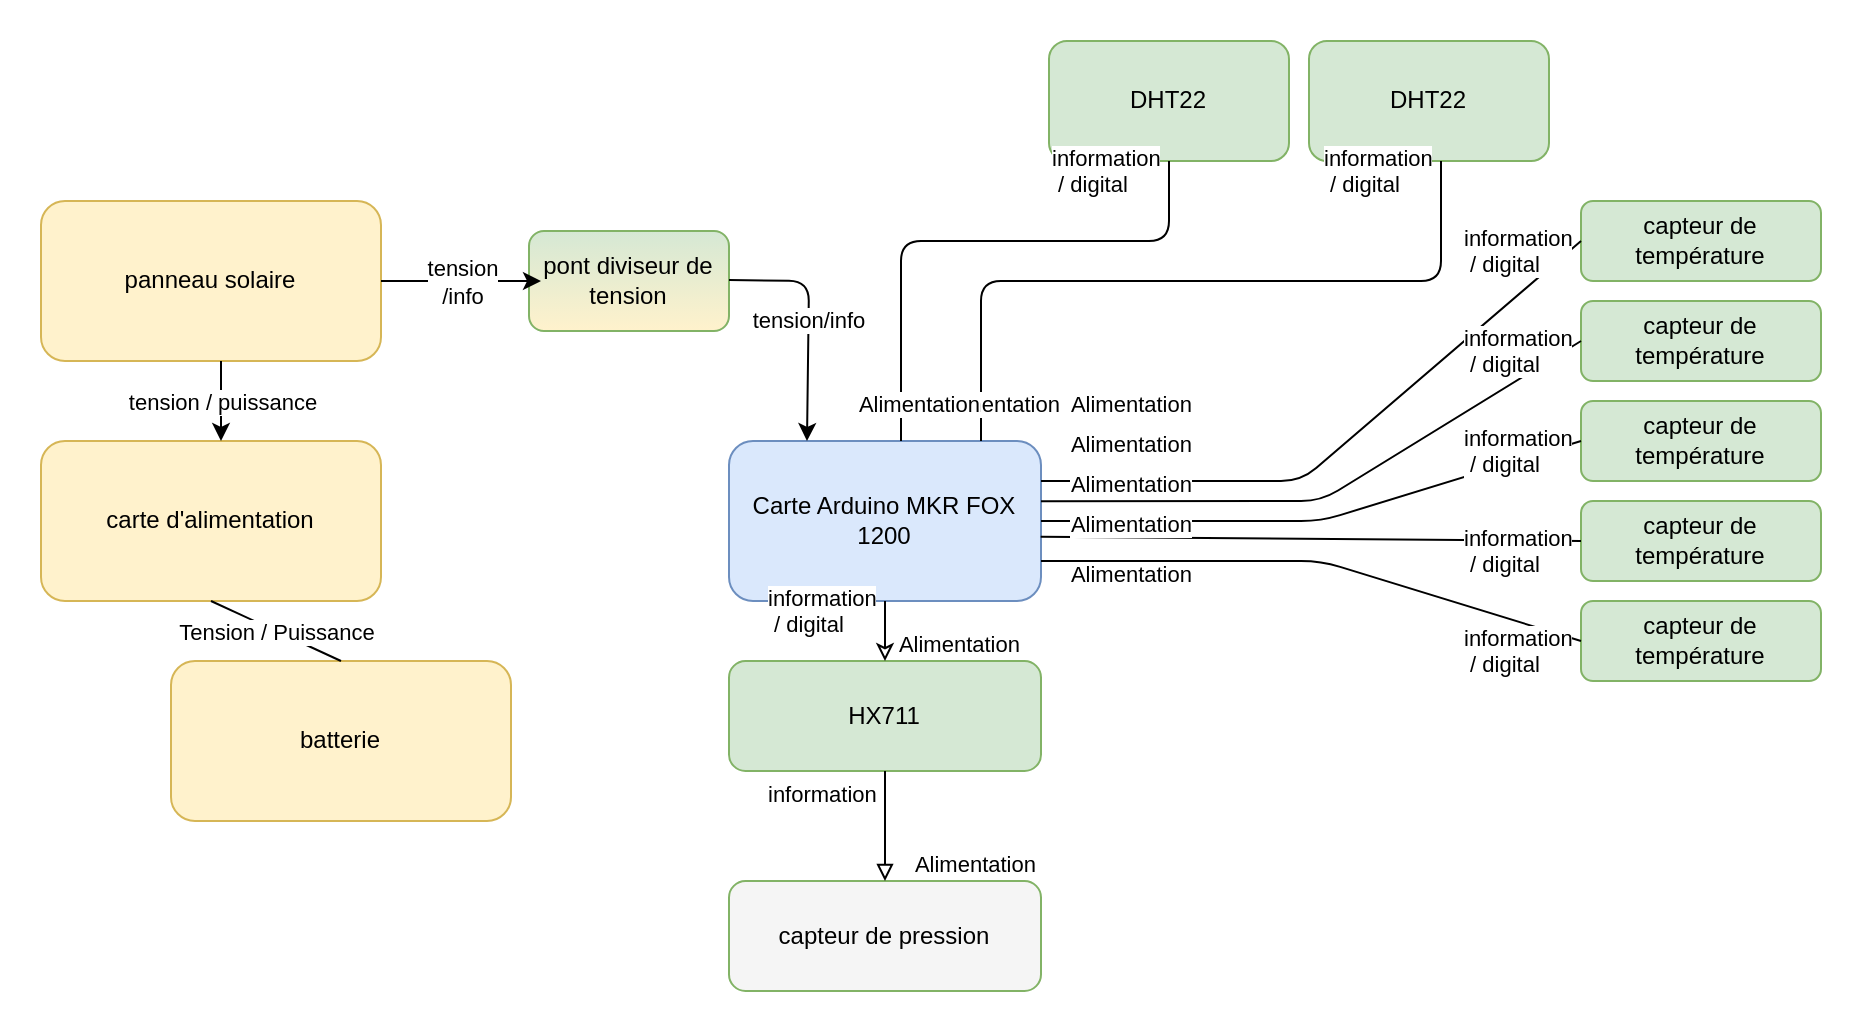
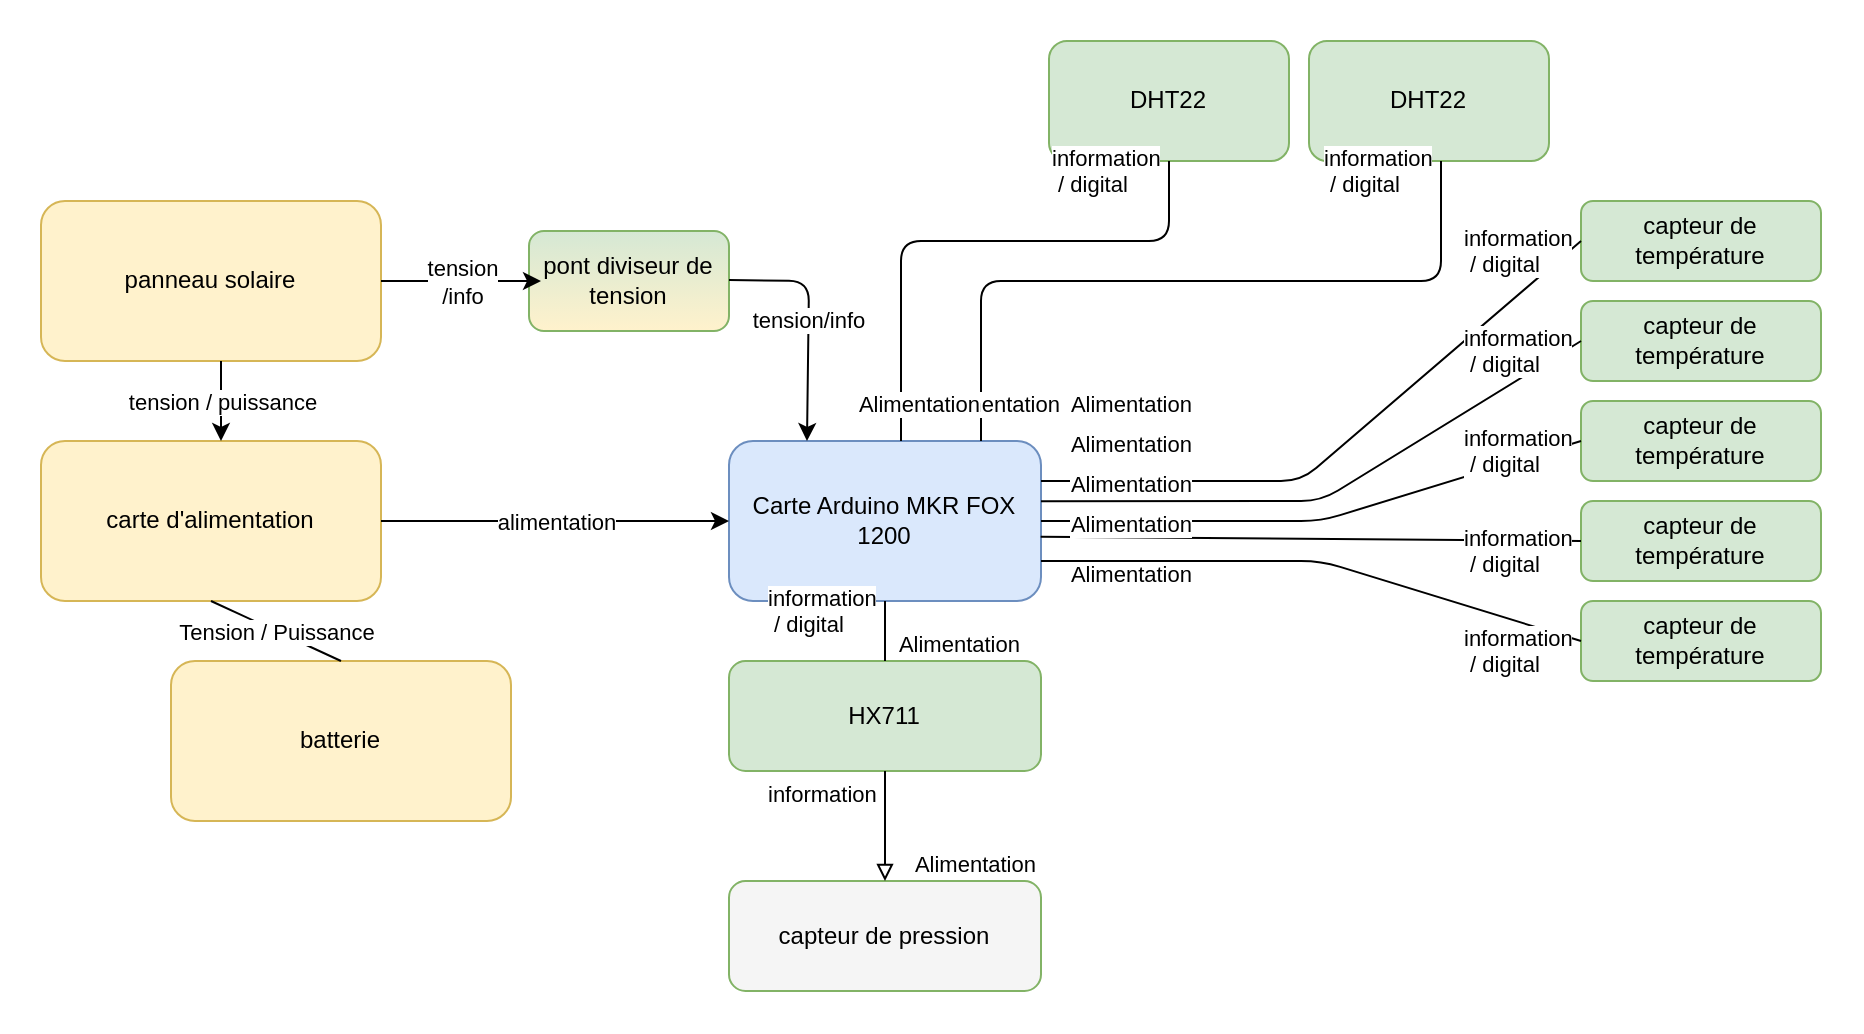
  <mxCell id="0" />
  <mxCell id="1" parent="0" />
  <mxCell id="2" value="&#10;&#10;Carte Arduino MKR FOX 1200 &#10;&#10;" style="rounded=1;whiteSpace=wrap;html=1;fillColor=#dae8fc;strokeColor=#6c8ebf;" vertex="1" parent="1"><mxGeometry x="364" y="220" width="156" height="80" as="geometry" /></mxCell>
  <mxCell id="3" value="panneau solaire" style="rounded=1;whiteSpace=wrap;html=1;fillColor=#fff2cc;strokeColor=#d6b656;" vertex="1" parent="1"><mxGeometry x="20" y="100" width="170" height="80" as="geometry" /></mxCell>
  <mxCell id="4" value="carte d'alimentation" style="rounded=1;whiteSpace=wrap;html=1;fillColor=#fff2cc;strokeColor=#d6b656;" vertex="1" parent="1"><mxGeometry x="20" y="220" width="170" height="80" as="geometry" /></mxCell>
  <mxCell id="5" value="capteur de pression" style="rounded=1;whiteSpace=wrap;html=1;fillColor=#f5f5f5;strokeColor=#82b366;" vertex="1" parent="1"><mxGeometry x="364" y="440" width="156" height="55" as="geometry" /></mxCell>
  <mxCell id="6" value="DHT22" style="rounded=1;whiteSpace=wrap;html=1;fillColor=#d5e8d4;strokeColor=#82b366;" vertex="1" parent="1"><mxGeometry x="524" y="20" width="120" height="60" as="geometry" /></mxCell>
  <mxCell id="7" value="DHT22" style="rounded=1;whiteSpace=wrap;html=1;fillColor=#d5e8d4;strokeColor=#82b366;" vertex="1" parent="1"><mxGeometry x="654" y="20" width="120" height="60" as="geometry" /></mxCell>
  <mxCell id="8" value="batterie" style="rounded=1;whiteSpace=wrap;html=1;fillColor=#fff2cc;strokeColor=#d6b656;" vertex="1" parent="1"><mxGeometry x="85" y="330" width="170" height="80" as="geometry" /></mxCell>
  <mxCell id="9" value="pont diviseur de tension" style="rounded=1;whiteSpace=wrap;html=1;fillColor=#d5e8d4;strokeColor=#82b366;gradientColor=#FFF2CC;" vertex="1" parent="1"><mxGeometry x="264" y="115" width="100" height="50" as="geometry" /></mxCell>
  <mxCell id="10" value="" style="endArrow=classic;html=1;entryX=0.25;entryY=0;entryDx=0;entryDy=0;" edge="1" parent="1" target="2"><mxGeometry relative="1" as="geometry"><mxPoint x="364" y="139.5" as="sourcePoint" /><mxPoint x="464" y="139.5" as="targetPoint" /><Array as="points"><mxPoint x="404" y="140" /></Array></mxGeometry></mxCell>
  <mxCell id="11" value="tension/info" style="edgeLabel;resizable=0;html=1;align=center;verticalAlign=middle;" connectable="0" vertex="1" parent="10"><mxGeometry relative="1" as="geometry" /></mxCell>
  <mxCell id="12" value="" style="endArrow=classic;html=1;exitX=1;exitY=0.5;exitDx=0;exitDy=0;" edge="1" parent="1" source="3"><mxGeometry relative="1" as="geometry"><mxPoint x="310" y="240" as="sourcePoint" /><mxPoint x="270" y="140" as="targetPoint" /></mxGeometry></mxCell>
  <mxCell id="13" value="tension&lt;br&gt;/info" style="edgeLabel;resizable=0;html=1;align=center;verticalAlign=middle;" connectable="0" vertex="1" parent="12"><mxGeometry relative="1" as="geometry" /></mxCell>
  <mxCell id="14" value="" style="endArrow=classic;html=1;" edge="1" parent="1"><mxGeometry relative="1" as="geometry"><mxPoint x="110" y="180" as="sourcePoint" /><mxPoint x="110" y="220" as="targetPoint" /></mxGeometry></mxCell>
  <mxCell id="15" value="tension / puissance" style="edgeLabel;resizable=0;html=1;align=center;verticalAlign=middle;" connectable="0" vertex="1" parent="14"><mxGeometry relative="1" as="geometry" /></mxCell>
  <mxCell id="16" value="" style="endArrow=none;html=1;entryX=0.5;entryY=0;entryDx=0;entryDy=0;exitX=0.5;exitY=1;exitDx=0;exitDy=0;endFill=0;" edge="1" parent="1" source="4" target="8"><mxGeometry relative="1" as="geometry"><mxPoint x="190" y="259.76" as="sourcePoint" /><mxPoint x="290" y="259.76" as="targetPoint" /></mxGeometry></mxCell>
  <mxCell id="17" value="Tension / Puissance" style="edgeLabel;resizable=0;html=1;align=center;verticalAlign=middle;" connectable="0" vertex="1" parent="16"><mxGeometry relative="1" as="geometry" /></mxCell>
+ <mxCell id="18" value="" style="endArrow=classic;html=1;exitX=1;exitY=0.5;exitDx=0;exitDy=0;entryX=0;entryY=0.5;entryDx=0;entryDy=0;" edge="1" parent="1" source="4" target="2"><mxGeometry relative="1" as="geometry"><mxPoint x="200" y="259.76" as="sourcePoint" /><mxPoint x="300" y="259.76" as="targetPoint" /><Array as="points"><mxPoint x="310" y="260" /></Array></mxGeometry></mxCell>
+ <mxCell id="19" value="alimentation" style="edgeLabel;resizable=0;html=1;align=center;verticalAlign=middle;" connectable="0" vertex="1" parent="18"><mxGeometry relative="1" as="geometry" /></mxCell>
  <mxCell id="20" value="capteur de température" style="rounded=1;whiteSpace=wrap;html=1;fillColor=#d5e8d4;strokeColor=#82b366;" vertex="1" parent="1"><mxGeometry x="790" y="100" width="120" height="40" as="geometry" /></mxCell>
  <mxCell id="21" value="capteur de température" style="rounded=1;whiteSpace=wrap;html=1;fillColor=#d5e8d4;strokeColor=#82b366;" vertex="1" parent="1"><mxGeometry x="790" y="150" width="120" height="40" as="geometry" /></mxCell>
  <mxCell id="22" value="capteur de température" style="rounded=1;whiteSpace=wrap;html=1;fillColor=#d5e8d4;strokeColor=#82b366;" vertex="1" parent="1"><mxGeometry x="790" y="200" width="120" height="40" as="geometry" /></mxCell>
  <mxCell id="23" value="capteur de température" style="rounded=1;whiteSpace=wrap;html=1;fillColor=#d5e8d4;strokeColor=#82b366;" vertex="1" parent="1"><mxGeometry x="790" y="250" width="120" height="40" as="geometry" /></mxCell>
  <mxCell id="24" value="capteur de température" style="rounded=1;whiteSpace=wrap;html=1;fillColor=#d5e8d4;strokeColor=#82b366;" vertex="1" parent="1"><mxGeometry x="790" y="300" width="120" height="40" as="geometry" /></mxCell>
  <mxCell id="25" value="" style="endArrow=none;html=1;exitX=0;exitY=0.5;exitDx=0;exitDy=0;entryX=1;entryY=0.25;entryDx=0;entryDy=0;endFill=0;" edge="1" parent="1" source="20" target="2"><mxGeometry relative="1" as="geometry"><mxPoint x="600" y="230" as="sourcePoint" /><mxPoint x="760" y="230" as="targetPoint" /><Array as="points"><mxPoint x="650" y="240" /></Array></mxGeometry></mxCell>
  <mxCell id="26" value="information&lt;br&gt;&amp;nbsp;/ digital" style="edgeLabel;resizable=0;html=1;align=left;verticalAlign=bottom;" connectable="0" vertex="1" parent="25"><mxGeometry x="-1" relative="1" as="geometry"><mxPoint x="-60" y="20" as="offset" /></mxGeometry></mxCell>
  <mxCell id="27" value="&lt;span style=&quot;text-align: left&quot;&gt;Alimentation&lt;/span&gt;" style="edgeLabel;resizable=0;html=1;align=right;verticalAlign=bottom;" connectable="0" vertex="1" parent="25"><mxGeometry x="1" relative="1" as="geometry"><mxPoint x="76" y="-30" as="offset" /></mxGeometry></mxCell>
  <mxCell id="28" value="" style="endArrow=none;html=1;exitX=0;exitY=0.5;exitDx=0;exitDy=0;entryX=1;entryY=0.376;entryDx=0;entryDy=0;endFill=0;entryPerimeter=0;" edge="1" parent="1" source="21" target="2"><mxGeometry relative="1" as="geometry"><mxPoint x="800" y="130" as="sourcePoint" /><mxPoint x="534" y="250" as="targetPoint" /><Array as="points"><mxPoint x="660" y="250" /></Array></mxGeometry></mxCell>
  <mxCell id="29" value="information&lt;br&gt;&amp;nbsp;/ digital" style="edgeLabel;resizable=0;html=1;align=left;verticalAlign=bottom;" connectable="0" vertex="1" parent="28"><mxGeometry x="-1" relative="1" as="geometry"><mxPoint x="-60" y="20" as="offset" /></mxGeometry></mxCell>
  <mxCell id="30" value="&lt;span style=&quot;text-align: left&quot;&gt;Alimentation&lt;/span&gt;" style="edgeLabel;resizable=0;html=1;align=right;verticalAlign=bottom;" connectable="0" vertex="1" parent="28"><mxGeometry x="1" relative="1" as="geometry"><mxPoint x="76" y="-20" as="offset" /></mxGeometry></mxCell>
  <mxCell id="31" value="" style="endArrow=none;html=1;exitX=0;exitY=0.5;exitDx=0;exitDy=0;endFill=0;entryX=1;entryY=0.5;entryDx=0;entryDy=0;" edge="1" parent="1" source="22" target="2"><mxGeometry relative="1" as="geometry"><mxPoint x="800" y="180" as="sourcePoint" /><mxPoint x="530" y="260" as="targetPoint" /><Array as="points"><mxPoint x="660" y="260" /></Array></mxGeometry></mxCell>
  <mxCell id="32" value="information&lt;br&gt;&amp;nbsp;/ digital" style="edgeLabel;resizable=0;html=1;align=left;verticalAlign=bottom;" connectable="0" vertex="1" parent="31"><mxGeometry x="-1" relative="1" as="geometry"><mxPoint x="-60" y="20" as="offset" /></mxGeometry></mxCell>
  <mxCell id="33" value="&lt;span style=&quot;text-align: left&quot;&gt;Alimentation&lt;/span&gt;" style="edgeLabel;resizable=0;html=1;align=right;verticalAlign=bottom;" connectable="0" vertex="1" parent="31"><mxGeometry x="1" relative="1" as="geometry"><mxPoint x="76" y="-10" as="offset" /></mxGeometry></mxCell>
  <mxCell id="34" value="" style="endArrow=none;html=1;exitX=0;exitY=0.5;exitDx=0;exitDy=0;entryX=0.999;entryY=0.598;entryDx=0;entryDy=0;endFill=0;entryPerimeter=0;" edge="1" parent="1" source="23" target="2"><mxGeometry relative="1" as="geometry"><mxPoint x="800" y="230" as="sourcePoint" /><mxPoint x="534" y="270" as="targetPoint" /></mxGeometry></mxCell>
  <mxCell id="35" value="information&lt;br&gt;&amp;nbsp;/ digital" style="edgeLabel;resizable=0;html=1;align=left;verticalAlign=bottom;" connectable="0" vertex="1" parent="34"><mxGeometry x="-1" relative="1" as="geometry"><mxPoint x="-60" y="20" as="offset" /></mxGeometry></mxCell>
  <mxCell id="36" value="&lt;span style=&quot;text-align: left&quot;&gt;Alimentation&lt;/span&gt;" style="edgeLabel;resizable=0;html=1;align=right;verticalAlign=bottom;" connectable="0" vertex="1" parent="34"><mxGeometry x="1" relative="1" as="geometry"><mxPoint x="76" y="2" as="offset" /></mxGeometry></mxCell>
  <mxCell id="37" value="" style="endArrow=none;html=1;exitX=0;exitY=0.5;exitDx=0;exitDy=0;endFill=0;entryX=1;entryY=0.75;entryDx=0;entryDy=0;" edge="1" parent="1" source="24" target="2"><mxGeometry relative="1" as="geometry"><mxPoint x="800" y="280" as="sourcePoint" /><mxPoint x="520" y="290" as="targetPoint" /><Array as="points"><mxPoint x="660" y="280" /></Array></mxGeometry></mxCell>
  <mxCell id="38" value="information&lt;br&gt;&amp;nbsp;/ digital" style="edgeLabel;resizable=0;html=1;align=left;verticalAlign=bottom;" connectable="0" vertex="1" parent="37"><mxGeometry x="-1" relative="1" as="geometry"><mxPoint x="-60" y="20" as="offset" /></mxGeometry></mxCell>
  <mxCell id="39" value="&lt;span style=&quot;text-align: left&quot;&gt;Alimentation&lt;/span&gt;" style="edgeLabel;resizable=0;html=1;align=right;verticalAlign=bottom;" connectable="0" vertex="1" parent="37"><mxGeometry x="1" relative="1" as="geometry"><mxPoint x="76" y="15" as="offset" /></mxGeometry></mxCell>
  <mxCell id="40" value="" style="endArrow=none;html=1;exitX=0.5;exitY=1;exitDx=0;exitDy=0;entryX=0.75;entryY=0;entryDx=0;entryDy=0;endFill=0;" edge="1" parent="1"><mxGeometry relative="1" as="geometry"><mxPoint x="720" y="80" as="sourcePoint" /><mxPoint x="490" y="220" as="targetPoint" /><Array as="points"><mxPoint x="720" y="140" /><mxPoint x="490" y="140" /></Array></mxGeometry></mxCell>
  <mxCell id="41" value="information&lt;br&gt;&amp;nbsp;/ digital" style="edgeLabel;resizable=0;html=1;align=left;verticalAlign=bottom;" connectable="0" vertex="1" parent="40"><mxGeometry x="-1" relative="1" as="geometry"><mxPoint x="-60" y="20" as="offset" /></mxGeometry></mxCell>
  <mxCell id="42" value="&lt;span style=&quot;text-align: left&quot;&gt;Alimentation&lt;/span&gt;" style="edgeLabel;resizable=0;html=1;align=right;verticalAlign=bottom;" connectable="0" vertex="1" parent="40"><mxGeometry x="1" relative="1" as="geometry"><mxPoint x="40" y="-10" as="offset" /></mxGeometry></mxCell>
  <mxCell id="43" value="" style="endArrow=none;html=1;exitX=0.5;exitY=1;exitDx=0;exitDy=0;entryX=0.75;entryY=0;entryDx=0;entryDy=0;endFill=0;" edge="1" parent="1" source="6"><mxGeometry relative="1" as="geometry"><mxPoint x="680" y="80" as="sourcePoint" /><mxPoint x="450" y="220" as="targetPoint" /><Array as="points"><mxPoint x="584" y="120" /><mxPoint x="450" y="120" /></Array></mxGeometry></mxCell>
  <mxCell id="44" value="information&lt;br&gt;&amp;nbsp;/ digital" style="edgeLabel;resizable=0;html=1;align=left;verticalAlign=bottom;" connectable="0" vertex="1" parent="43"><mxGeometry x="-1" relative="1" as="geometry"><mxPoint x="-60" y="20" as="offset" /></mxGeometry></mxCell>
  <mxCell id="45" value="&lt;span style=&quot;text-align: left&quot;&gt;Alimentation&lt;/span&gt;" style="edgeLabel;resizable=0;html=1;align=right;verticalAlign=bottom;" connectable="0" vertex="1" parent="43"><mxGeometry x="1" relative="1" as="geometry"><mxPoint x="40" y="-10" as="offset" /></mxGeometry></mxCell>
  <mxCell id="46" value="HX711" style="rounded=1;whiteSpace=wrap;html=1;fillColor=#d5e8d4;strokeColor=#82b366;" vertex="1" parent="1"><mxGeometry x="364" y="330" width="156" height="55" as="geometry" /></mxCell>
  <mxCell id="47" value="" style="endArrow=block;html=1;exitX=0.5;exitY=1;exitDx=0;exitDy=0;entryX=0.5;entryY=0;entryDx=0;entryDy=0;endFill=0;" edge="1" parent="1" source="46" target="5"><mxGeometry relative="1" as="geometry"><mxPoint x="800" y="330" as="sourcePoint" /><mxPoint x="534.32" y="284.64" as="targetPoint" /></mxGeometry></mxCell>
  <mxCell id="48" value="information" style="edgeLabel;resizable=0;html=1;align=left;verticalAlign=bottom;" connectable="0" vertex="1" parent="47"><mxGeometry x="-1" relative="1" as="geometry"><mxPoint x="-60" y="20" as="offset" /></mxGeometry></mxCell>
  <mxCell id="49" value="&lt;span style=&quot;text-align: left&quot;&gt;Alimentation&lt;/span&gt;" style="edgeLabel;resizable=0;html=1;align=right;verticalAlign=bottom;" connectable="0" vertex="1" parent="47"><mxGeometry x="1" relative="1" as="geometry"><mxPoint x="76" as="offset" /></mxGeometry></mxCell>
- <mxCell id="50" value="" style="endArrow=classic;html=1;exitX=0.5;exitY=1;exitDx=0;exitDy=0;entryX=0.5;entryY=0;entryDx=0;entryDy=0;endFill=0;" edge="1" parent="1" source="2" target="46"><mxGeometry relative="1" as="geometry"><mxPoint x="451" y="405" as="sourcePoint" /><mxPoint x="451" y="450" as="targetPoint" /></mxGeometry></mxCell>
+ <mxCell id="50" value="" style="endArrow=none;html=1;exitX=0.5;exitY=1;exitDx=0;exitDy=0;entryX=0.5;entryY=0;entryDx=0;entryDy=0;endFill=0;" edge="1" parent="1" source="2" target="46"><mxGeometry relative="1" as="geometry"><mxPoint x="451" y="405" as="sourcePoint" /><mxPoint x="451" y="450" as="targetPoint" /></mxGeometry></mxCell>
  <mxCell id="51" value="information&lt;br&gt;&amp;nbsp;/ digital" style="edgeLabel;resizable=0;html=1;align=left;verticalAlign=bottom;" connectable="0" vertex="1" parent="50"><mxGeometry x="-1" relative="1" as="geometry"><mxPoint x="-60" y="20" as="offset" /></mxGeometry></mxCell>
  <mxCell id="52" value="&lt;span style=&quot;text-align: left&quot;&gt;Alimentation&lt;/span&gt;" style="edgeLabel;resizable=0;html=1;align=right;verticalAlign=bottom;" connectable="0" vertex="1" parent="50"><mxGeometry x="1" relative="1" as="geometry"><mxPoint x="68" as="offset" /></mxGeometry></mxCell>
